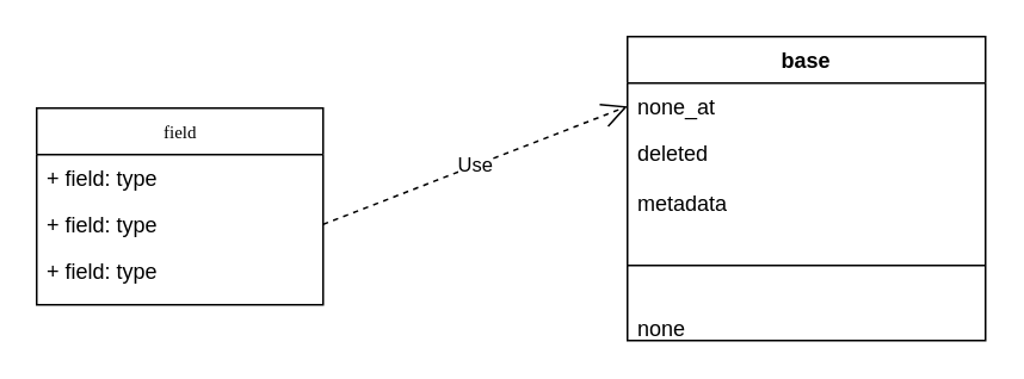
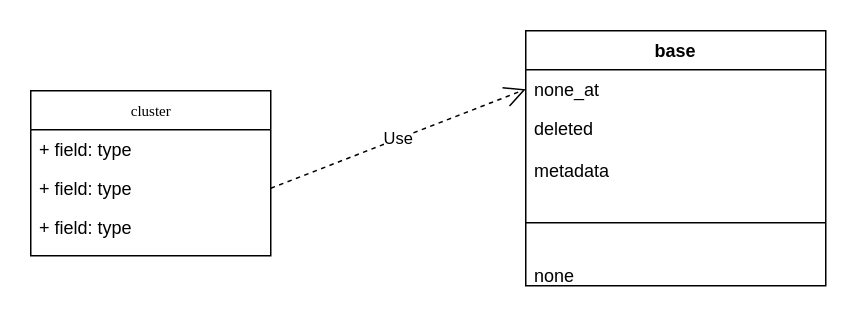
  <mxCell id="0" />
  <mxCell id="1" parent="0" />
- <mxCell id="2" value="field&lt;br&gt;" style="swimlane;html=1;fontStyle=0;childLayout=stackLayout;horizontal=1;startSize=26;fillColor=none;horizontalStack=0;resizeParent=1;resizeLast=0;collapsible=1;marginBottom=0;swimlaneFillColor=#ffffff;rounded=0;shadow=0;comic=0;labelBackgroundColor=none;strokeWidth=1;fontFamily=Verdana;fontSize=10;align=center;" parent="1" vertex="1"><mxGeometry x="20" y="60" width="160" height="110" as="geometry" /></mxCell>
+ <mxCell id="2" value="cluster&lt;br&gt;" style="swimlane;html=1;fontStyle=0;childLayout=stackLayout;horizontal=1;startSize=26;fillColor=none;horizontalStack=0;resizeParent=1;resizeLast=0;collapsible=1;marginBottom=0;swimlaneFillColor=#ffffff;rounded=0;shadow=0;comic=0;labelBackgroundColor=none;strokeWidth=1;fontFamily=Verdana;fontSize=10;align=center;" parent="1" vertex="1"><mxGeometry x="20" y="60" width="160" height="110" as="geometry" /></mxCell>
  <mxCell id="3" value="+ field: type" style="text;html=1;strokeColor=none;fillColor=none;align=left;verticalAlign=top;spacingLeft=4;spacingRight=4;whiteSpace=wrap;overflow=hidden;rotatable=0;points=[[0,0.5],[1,0.5]];portConstraint=eastwest;" parent="2" vertex="1"><mxGeometry y="26" width="160" height="26" as="geometry" /></mxCell>
  <mxCell id="4" value="+ field: type" style="text;html=1;strokeColor=none;fillColor=none;align=left;verticalAlign=top;spacingLeft=4;spacingRight=4;whiteSpace=wrap;overflow=hidden;rotatable=0;points=[[0,0.5],[1,0.5]];portConstraint=eastwest;" parent="2" vertex="1"><mxGeometry y="52" width="160" height="26" as="geometry" /></mxCell>
  <mxCell id="5" value="+ field: type" style="text;html=1;strokeColor=none;fillColor=none;align=left;verticalAlign=top;spacingLeft=4;spacingRight=4;whiteSpace=wrap;overflow=hidden;rotatable=0;points=[[0,0.5],[1,0.5]];portConstraint=eastwest;" parent="2" vertex="1"><mxGeometry y="78" width="160" height="26" as="geometry" /></mxCell>
  <mxCell id="6" value="base" style="swimlane;fontStyle=1;align=center;verticalAlign=top;childLayout=stackLayout;horizontal=1;startSize=26;horizontalStack=0;resizeParent=1;resizeParentMax=0;resizeLast=0;collapsible=1;marginBottom=0;" parent="1" vertex="1"><mxGeometry x="350" y="20" width="200" height="170" as="geometry" /></mxCell>
  <mxCell id="7" value="none_at" style="text;strokeColor=none;fillColor=none;align=left;verticalAlign=top;spacingLeft=4;spacingRight=4;overflow=hidden;rotatable=0;points=[[0,0.5],[1,0.5]];portConstraint=eastwest;" parent="6" vertex="1"><mxGeometry y="26" width="200" height="26" as="geometry" /></mxCell>
  <mxCell id="8" value="deleted " style="text;strokeColor=none;fillColor=none;align=left;verticalAlign=top;spacingLeft=4;spacingRight=4;overflow=hidden;rotatable=0;points=[[0,0.5],[1,0.5]];portConstraint=eastwest;" parent="6" vertex="1"><mxGeometry y="52" width="200" height="28" as="geometry" /></mxCell>
  <mxCell id="9" value="metadata" style="text;strokeColor=none;fillColor=none;align=left;verticalAlign=top;spacingLeft=4;spacingRight=4;overflow=hidden;rotatable=0;points=[[0,0.5],[1,0.5]];portConstraint=eastwest;" parent="6" vertex="1"><mxGeometry y="80" width="200" height="26" as="geometry" /></mxCell>
  <mxCell id="10" value="" style="line;strokeWidth=1;fillColor=none;align=left;verticalAlign=middle;spacingTop=-1;spacingLeft=3;spacingRight=3;rotatable=0;labelPosition=right;points=[];portConstraint=eastwest;" parent="6" vertex="1"><mxGeometry y="106" width="200" height="44" as="geometry" /></mxCell>
  <mxCell id="11" value="none&#10;" style="text;strokeColor=none;fillColor=none;align=left;verticalAlign=top;spacingLeft=4;spacingRight=4;overflow=hidden;rotatable=0;points=[[0,0.5],[1,0.5]];portConstraint=eastwest;" parent="6" vertex="1"><mxGeometry y="150" width="200" height="20" as="geometry" /></mxCell>
  <mxCell id="12" value="Use" style="endArrow=open;endSize=12;dashed=1;html=1;exitX=1;exitY=0.5;exitDx=0;exitDy=0;entryX=0;entryY=0.5;entryDx=0;entryDy=0;" parent="1" source="4" target="7" edge="1"><mxGeometry width="160" relative="1" as="geometry"><mxPoint x="195" y="160" as="sourcePoint" /><mxPoint x="355" y="160" as="targetPoint" /></mxGeometry></mxCell>
